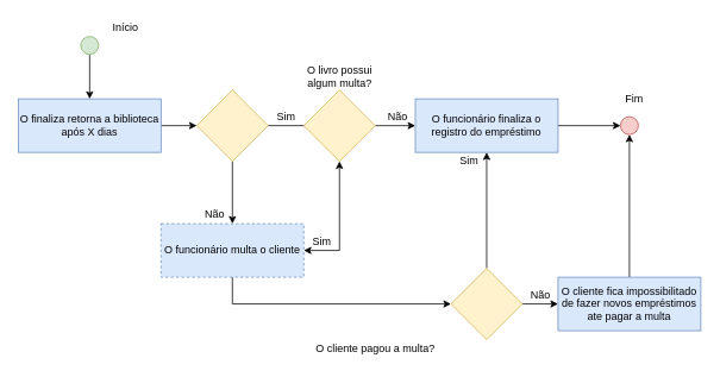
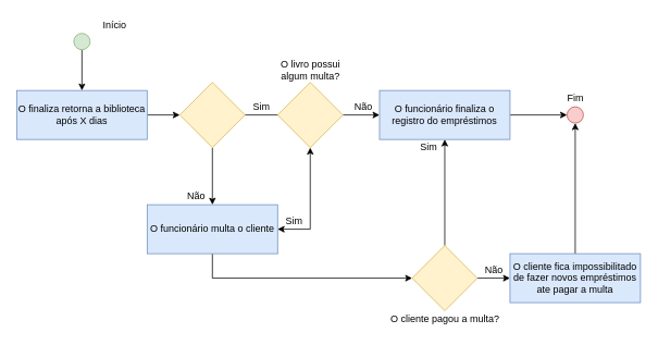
  <mxCell id="0" />
  <mxCell id="1" parent="0" />
  <mxCell id="2" style="edgeStyle=orthogonalEdgeStyle;rounded=0;orthogonalLoop=1;jettySize=auto;html=1;exitX=0.5;exitY=1;exitDx=0;exitDy=0;entryX=0.5;entryY=0;entryDx=0;entryDy=0;" parent="1" source="4" target="10" edge="1"><mxGeometry relative="1" as="geometry" /></mxCell>
  <mxCell id="3" style="edgeStyle=orthogonalEdgeStyle;rounded=0;orthogonalLoop=1;jettySize=auto;html=1;exitX=1;exitY=0.5;exitDx=0;exitDy=0;entryX=0;entryY=0.5;entryDx=0;entryDy=0;" parent="1" source="4" edge="1"><mxGeometry relative="1" as="geometry"><mxPoint x="400" y="140" as="targetPoint" /></mxGeometry></mxCell>
  <mxCell id="4" value="" style="rhombus;whiteSpace=wrap;html=1;fillColor=#fff2cc;strokeColor=#d6b656;" parent="1" vertex="1"><mxGeometry x="220" y="100" width="80" height="80" as="geometry" /></mxCell>
  <mxCell id="5" style="edgeStyle=orthogonalEdgeStyle;rounded=0;orthogonalLoop=1;jettySize=auto;html=1;exitX=1;exitY=0.5;exitDx=0;exitDy=0;entryX=0;entryY=0.5;entryDx=0;entryDy=0;" edge="1" parent="1" source="6" target="4"><mxGeometry relative="1" as="geometry" /></mxCell>
  <mxCell id="6" value="&lt;div&gt;O finaliza retorna a biblioteca após X dias&lt;/div&gt;" style="whiteSpace=wrap;html=1;fillColor=#dae8fc;strokeColor=#6c8ebf;" parent="1" vertex="1"><mxGeometry x="20" y="110" width="160" height="60" as="geometry" /></mxCell>
  <mxCell id="7" style="edgeStyle=orthogonalEdgeStyle;rounded=0;orthogonalLoop=1;jettySize=auto;html=1;exitX=1;exitY=0.5;exitDx=0;exitDy=0;entryX=0;entryY=0.5;entryDx=0;entryDy=0;" parent="1" source="8" target="27" edge="1"><mxGeometry relative="1" as="geometry" /></mxCell>
- <mxCell id="8" value="O funcionário finaliza o registro do empréstimo" style="whiteSpace=wrap;html=1;fillColor=#dae8fc;strokeColor=#6c8ebf;" parent="1" vertex="1"><mxGeometry x="465" y="110" width="160" height="60" as="geometry" /></mxCell>
+ <mxCell id="8" value="O funcionário finaliza o registro do empréstimos" style="whiteSpace=wrap;html=1;fillColor=#dae8fc;strokeColor=#6c8ebf;" parent="1" vertex="1"><mxGeometry x="465" y="110" width="160" height="60" as="geometry" /></mxCell>
  <mxCell id="9" style="edgeStyle=orthogonalEdgeStyle;rounded=0;orthogonalLoop=1;jettySize=auto;html=1;exitX=0.5;exitY=1;exitDx=0;exitDy=0;entryX=0;entryY=0.5;entryDx=0;entryDy=0;" parent="1" source="10" target="14" edge="1"><mxGeometry relative="1" as="geometry" /></mxCell>
- <mxCell id="10" value="O funcionário multa o cliente" style="whiteSpace=wrap;html=1;fillColor=#dae8fc;strokeColor=#6c8ebf;dashed=1;" parent="1" vertex="1"><mxGeometry x="180" y="250" width="160" height="60" as="geometry" /></mxCell>
+ <mxCell id="10" value="O funcionário multa o cliente" style="whiteSpace=wrap;html=1;fillColor=#dae8fc;strokeColor=#6c8ebf;" parent="1" vertex="1"><mxGeometry x="180" y="250" width="160" height="60" as="geometry" /></mxCell>
  <mxCell id="11" value="Não" style="text;html=1;align=center;verticalAlign=middle;resizable=0;points=[];autosize=1;strokeColor=none;" parent="1" vertex="1"><mxGeometry x="220" y="230" width="40" height="20" as="geometry" /></mxCell>
  <mxCell id="12" style="edgeStyle=orthogonalEdgeStyle;rounded=0;orthogonalLoop=1;jettySize=auto;html=1;exitX=1;exitY=0.5;exitDx=0;exitDy=0;" parent="1" source="14" target="17" edge="1"><mxGeometry relative="1" as="geometry" /></mxCell>
  <mxCell id="13" style="edgeStyle=orthogonalEdgeStyle;rounded=0;orthogonalLoop=1;jettySize=auto;html=1;exitX=0.5;exitY=0;exitDx=0;exitDy=0;entryX=0.5;entryY=1;entryDx=0;entryDy=0;" parent="1" source="14" target="8" edge="1"><mxGeometry relative="1" as="geometry" /></mxCell>
  <mxCell id="14" value="" style="rhombus;whiteSpace=wrap;html=1;fillColor=#fff2cc;strokeColor=#d6b656;" parent="1" vertex="1"><mxGeometry x="505" y="300" width="80" height="80" as="geometry" /></mxCell>
- <mxCell id="15" value="O cliente pagou a multa?" style="text;html=1;align=center;verticalAlign=middle;resizable=0;points=[];autosize=1;strokeColor=none;" parent="1" vertex="1"><mxGeometry x="345" y="380" width="150" height="20" as="geometry" /></mxCell>
+ <mxCell id="15" value="O cliente pagou a multa?" style="text;html=1;align=center;verticalAlign=middle;resizable=0;points=[];autosize=1;strokeColor=none;" parent="1" vertex="1"><mxGeometry x="470" y="380" width="150" height="20" as="geometry" /></mxCell>
  <mxCell id="16" style="edgeStyle=orthogonalEdgeStyle;rounded=0;orthogonalLoop=1;jettySize=auto;html=1;exitX=0.5;exitY=0;exitDx=0;exitDy=0;" parent="1" source="17" target="27" edge="1"><mxGeometry relative="1" as="geometry" /></mxCell>
  <mxCell id="17" value="O cliente fica impossibilitado de fazer novos empréstimos ate pagar a multa" style="whiteSpace=wrap;html=1;fillColor=#dae8fc;strokeColor=#6c8ebf;" parent="1" vertex="1"><mxGeometry x="625" y="310" width="160" height="60" as="geometry" /></mxCell>
  <mxCell id="18" value="Não" style="text;html=1;align=center;verticalAlign=middle;resizable=0;points=[];autosize=1;strokeColor=none;" parent="1" vertex="1"><mxGeometry x="585" y="320" width="40" height="20" as="geometry" /></mxCell>
  <mxCell id="19" style="edgeStyle=orthogonalEdgeStyle;rounded=0;orthogonalLoop=1;jettySize=auto;html=1;exitX=0.5;exitY=1;exitDx=0;exitDy=0;entryX=0.5;entryY=0;entryDx=0;entryDy=0;" parent="1" source="20" target="6" edge="1"><mxGeometry relative="1" as="geometry" /></mxCell>
  <mxCell id="20" value="" style="ellipse;whiteSpace=wrap;html=1;aspect=fixed;fillColor=#d5e8d4;strokeColor=#82b366;" parent="1" vertex="1"><mxGeometry x="90" y="40" width="20" height="20" as="geometry" /></mxCell>
  <mxCell id="21" value="&lt;font style=&quot;font-size: 12px&quot;&gt;Início&lt;/font&gt;" style="text;html=1;align=center;verticalAlign=middle;resizable=0;points=[];autosize=1;strokeColor=none;" parent="1" vertex="1"><mxGeometry x="120" y="20" width="40" height="20" as="geometry" /></mxCell>
  <mxCell id="22" style="edgeStyle=orthogonalEdgeStyle;rounded=0;orthogonalLoop=1;jettySize=auto;html=1;exitX=1;exitY=0.5;exitDx=0;exitDy=0;entryX=0;entryY=0.5;entryDx=0;entryDy=0;" parent="1" source="24" target="8" edge="1"><mxGeometry relative="1" as="geometry" /></mxCell>
  <mxCell id="23" style="edgeStyle=orthogonalEdgeStyle;rounded=0;orthogonalLoop=1;jettySize=auto;html=1;exitX=0.5;exitY=1;exitDx=0;exitDy=0;entryX=1;entryY=0.5;entryDx=0;entryDy=0;startArrow=classic;startFill=1;" parent="1" source="24" target="10" edge="1"><mxGeometry relative="1" as="geometry" /></mxCell>
  <mxCell id="24" value="" style="rhombus;whiteSpace=wrap;html=1;fillColor=#fff2cc;strokeColor=#d6b656;" parent="1" vertex="1"><mxGeometry x="340" y="100" width="80" height="80" as="geometry" /></mxCell>
  <mxCell id="25" value="&lt;div&gt;O livro possui &lt;br&gt;&lt;/div&gt;&lt;div&gt;algum multa?&lt;/div&gt;" style="text;html=1;align=center;verticalAlign=middle;resizable=0;points=[];autosize=1;strokeColor=none;" parent="1" vertex="1"><mxGeometry x="335" y="70" width="90" height="30" as="geometry" /></mxCell>
  <mxCell id="26" value="Sim" style="text;html=1;align=center;verticalAlign=middle;resizable=0;points=[];autosize=1;strokeColor=none;" parent="1" vertex="1"><mxGeometry x="300" y="120" width="40" height="20" as="geometry" /></mxCell>
  <mxCell id="27" value="" style="ellipse;whiteSpace=wrap;html=1;aspect=fixed;fillColor=#f8cecc;strokeColor=#b85450;" parent="1" vertex="1"><mxGeometry x="695" y="130" width="20" height="20" as="geometry" /></mxCell>
- <mxCell id="28" value="Fim" style="text;html=1;align=center;verticalAlign=middle;resizable=0;points=[];autosize=1;strokeColor=none;" parent="1" vertex="1"><mxGeometry x="690" y="100" width="40" height="20" as="geometry" /></mxCell>
+ <mxCell id="28" value="Fim" style="text;html=1;align=center;verticalAlign=middle;resizable=0;points=[];autosize=1;strokeColor=none;" parent="1" vertex="1"><mxGeometry x="685" y="110" width="40" height="20" as="geometry" /></mxCell>
  <mxCell id="29" value="Não" style="text;html=1;align=center;verticalAlign=middle;resizable=0;points=[];autosize=1;strokeColor=none;" parent="1" vertex="1"><mxGeometry x="425" y="120" width="40" height="20" as="geometry" /></mxCell>
  <mxCell id="30" value="Sim" style="text;html=1;align=center;verticalAlign=middle;resizable=0;points=[];autosize=1;strokeColor=none;" parent="1" vertex="1"><mxGeometry x="505" y="170" width="40" height="20" as="geometry" /></mxCell>
  <mxCell id="31" value="Sim" style="text;html=1;align=center;verticalAlign=middle;resizable=0;points=[];autosize=1;strokeColor=none;" parent="1" vertex="1"><mxGeometry x="340" y="260" width="40" height="20" as="geometry" /></mxCell>
